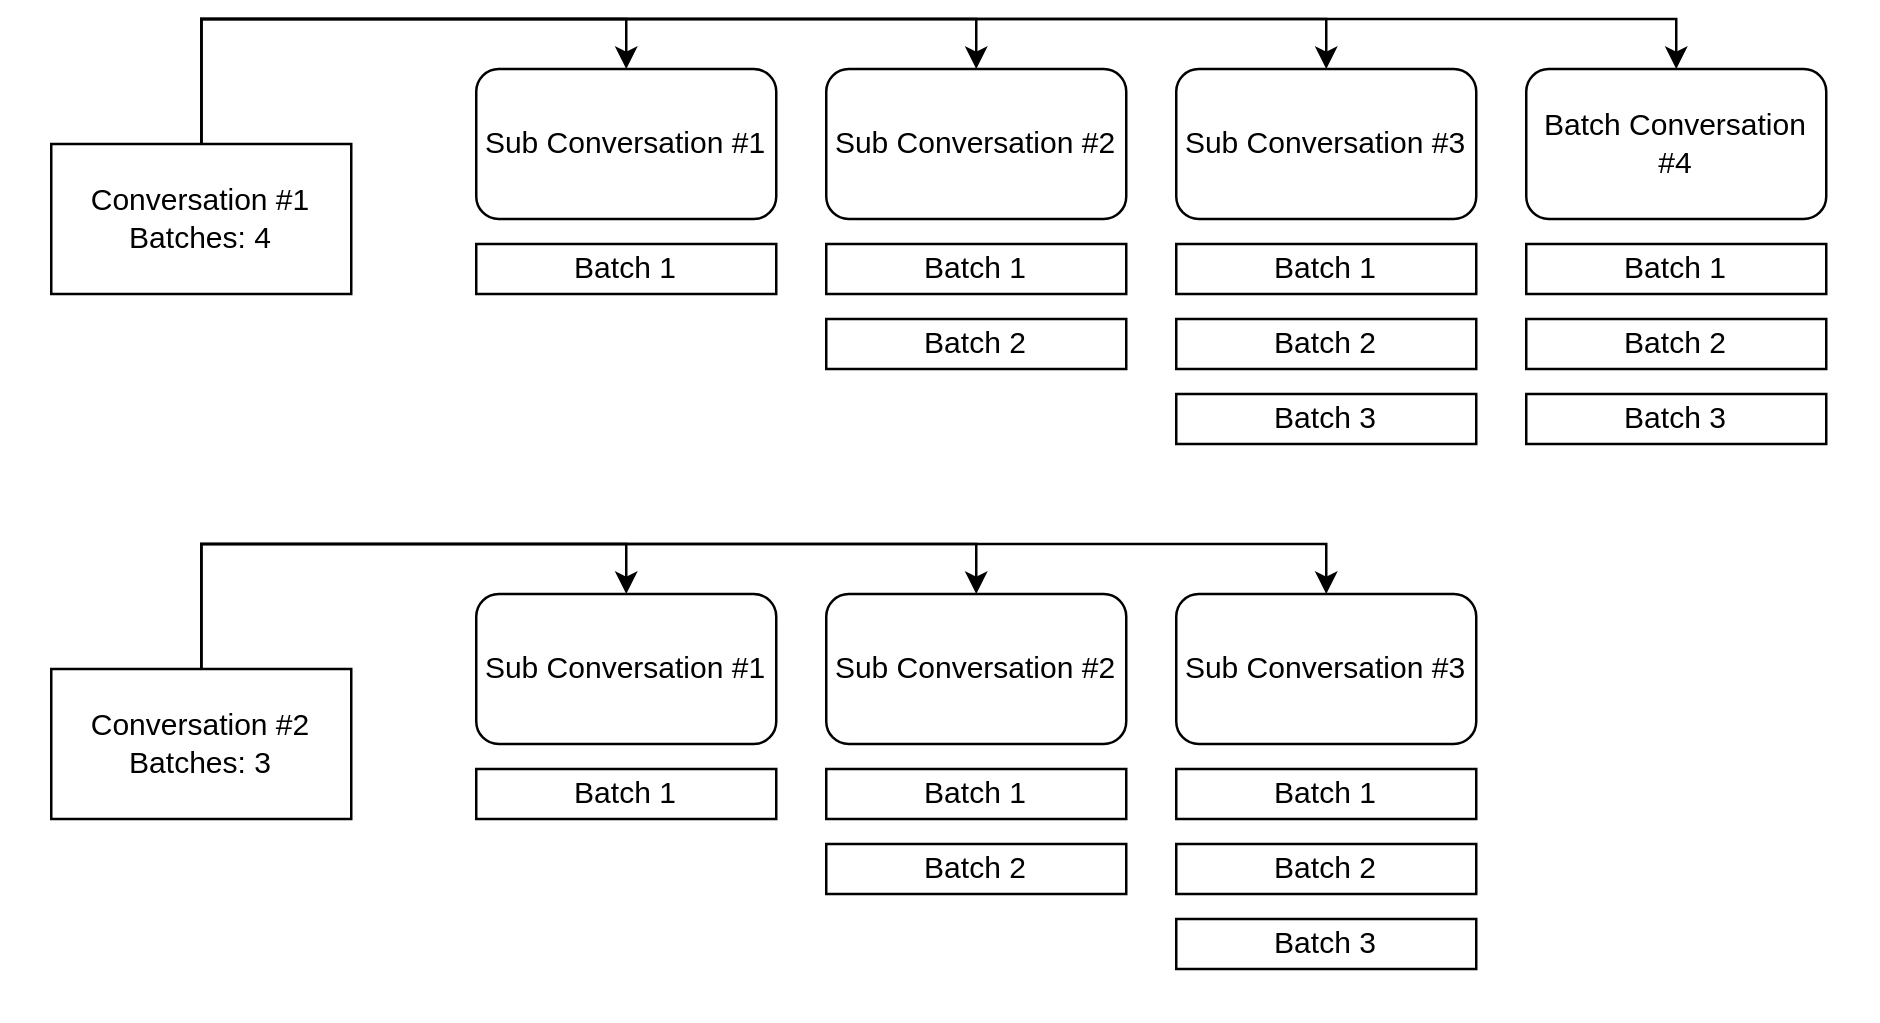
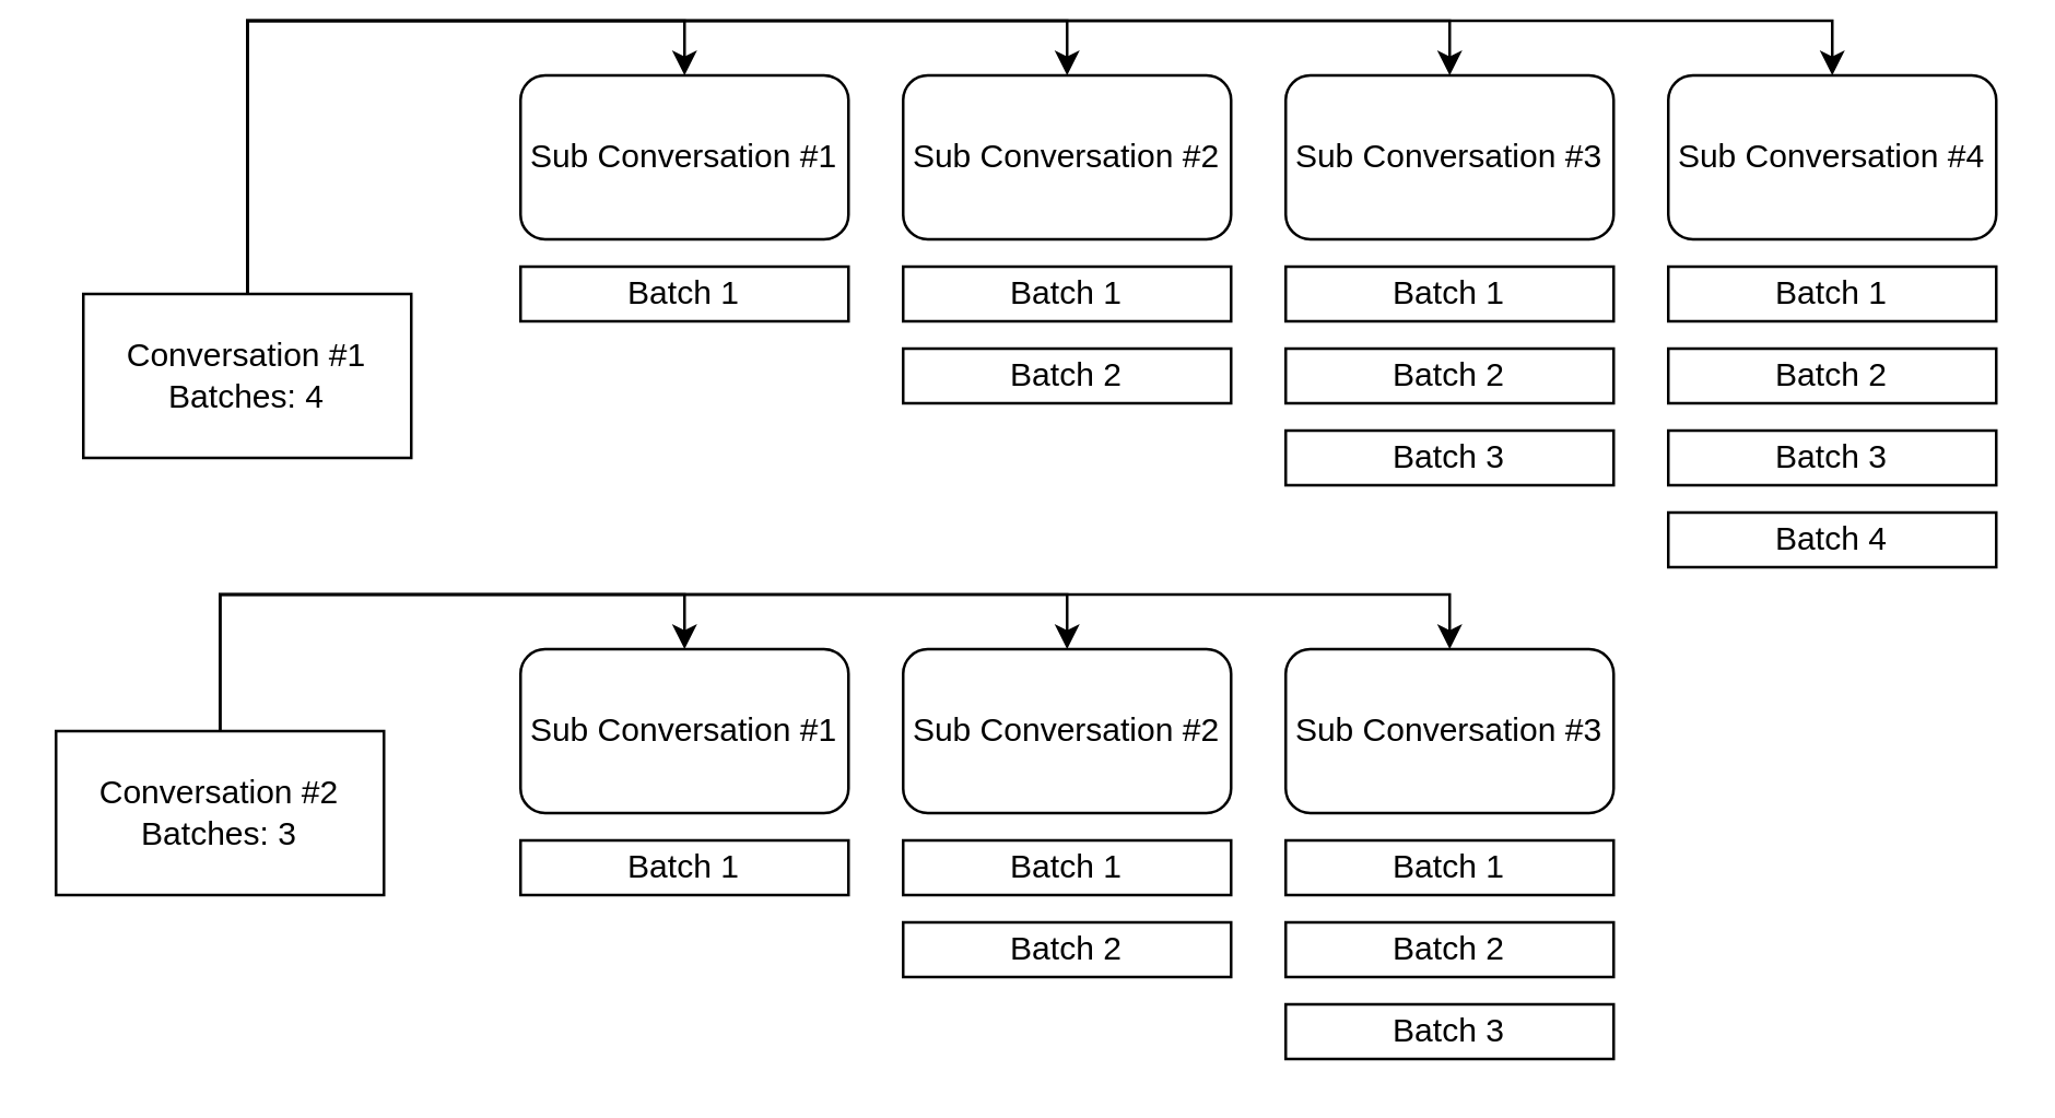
  <mxCell id="0" />
  <mxCell id="1" parent="0" />
  <mxCell id="2" style="edgeStyle=orthogonalEdgeStyle;rounded=0;orthogonalLoop=1;jettySize=auto;html=1;exitX=0.5;exitY=0;exitDx=0;exitDy=0;entryX=0.5;entryY=0;entryDx=0;entryDy=0;" edge="1" parent="1" source="6" target="11"><mxGeometry relative="1" as="geometry" /></mxCell>
  <mxCell id="3" style="edgeStyle=orthogonalEdgeStyle;rounded=0;orthogonalLoop=1;jettySize=auto;html=1;exitX=0.5;exitY=0;exitDx=0;exitDy=0;entryX=0.5;entryY=0;entryDx=0;entryDy=0;" edge="1" parent="1" source="6" target="13"><mxGeometry relative="1" as="geometry" /></mxCell>
  <mxCell id="4" style="edgeStyle=orthogonalEdgeStyle;rounded=0;orthogonalLoop=1;jettySize=auto;html=1;exitX=0.5;exitY=0;exitDx=0;exitDy=0;entryX=0.5;entryY=0;entryDx=0;entryDy=0;" edge="1" parent="1" source="6" target="16"><mxGeometry relative="1" as="geometry" /></mxCell>
  <mxCell id="5" style="edgeStyle=orthogonalEdgeStyle;rounded=0;orthogonalLoop=1;jettySize=auto;html=1;exitX=0.5;exitY=0;exitDx=0;exitDy=0;entryX=0.5;entryY=0;entryDx=0;entryDy=0;" edge="1" parent="1" source="6" target="20"><mxGeometry relative="1" as="geometry" /></mxCell>
- <mxCell id="6" value="Conversation #1&lt;br&gt;Batches: 4" style="rounded=0;whiteSpace=wrap;html=1;" vertex="1" parent="1"><mxGeometry x="20" y="50" width="120" height="60" as="geometry" /></mxCell>
+ <mxCell id="6" value="Conversation #1&lt;br&gt;Batches: 4" style="rounded=0;whiteSpace=wrap;html=1;" vertex="1" parent="1"><mxGeometry x="30" y="100" width="120" height="60" as="geometry" /></mxCell>
  <mxCell id="7" style="edgeStyle=orthogonalEdgeStyle;rounded=0;orthogonalLoop=1;jettySize=auto;html=1;exitX=0.5;exitY=0;exitDx=0;exitDy=0;entryX=0.5;entryY=0;entryDx=0;entryDy=0;" edge="1" parent="1" source="10" target="25"><mxGeometry relative="1" as="geometry" /></mxCell>
  <mxCell id="8" style="edgeStyle=orthogonalEdgeStyle;rounded=0;orthogonalLoop=1;jettySize=auto;html=1;exitX=0.5;exitY=0;exitDx=0;exitDy=0;entryX=0.5;entryY=0;entryDx=0;entryDy=0;" edge="1" parent="1" source="10" target="27"><mxGeometry relative="1" as="geometry" /></mxCell>
  <mxCell id="9" style="edgeStyle=orthogonalEdgeStyle;rounded=0;orthogonalLoop=1;jettySize=auto;html=1;exitX=0.5;exitY=0;exitDx=0;exitDy=0;entryX=0.5;entryY=0;entryDx=0;entryDy=0;" edge="1" parent="1" source="10" target="30"><mxGeometry relative="1" as="geometry" /></mxCell>
  <mxCell id="10" value="Conversation #2&lt;br&gt;Batches: 3" style="rounded=0;whiteSpace=wrap;html=1;" vertex="1" parent="1"><mxGeometry x="20" y="260" width="120" height="60" as="geometry" /></mxCell>
  <mxCell id="11" value="Sub Conversation #1" style="rounded=1;whiteSpace=wrap;html=1;" vertex="1" parent="1"><mxGeometry x="190" y="20" width="120" height="60" as="geometry" /></mxCell>
  <mxCell id="12" value="Batch 1" style="rounded=0;whiteSpace=wrap;html=1;" vertex="1" parent="1"><mxGeometry x="190" y="90" width="120" height="20" as="geometry" /></mxCell>
  <mxCell id="13" value="Sub Conversation #2" style="rounded=1;whiteSpace=wrap;html=1;" vertex="1" parent="1"><mxGeometry x="330" y="20" width="120" height="60" as="geometry" /></mxCell>
  <mxCell id="14" value="Batch 1" style="rounded=0;whiteSpace=wrap;html=1;" vertex="1" parent="1"><mxGeometry x="330" y="90" width="120" height="20" as="geometry" /></mxCell>
  <mxCell id="15" value="Batch 2" style="rounded=0;whiteSpace=wrap;html=1;" vertex="1" parent="1"><mxGeometry x="330" y="120" width="120" height="20" as="geometry" /></mxCell>
  <mxCell id="16" value="Sub Conversation #3" style="rounded=1;whiteSpace=wrap;html=1;" vertex="1" parent="1"><mxGeometry x="470" y="20" width="120" height="60" as="geometry" /></mxCell>
  <mxCell id="17" value="Batch 1" style="rounded=0;whiteSpace=wrap;html=1;" vertex="1" parent="1"><mxGeometry x="470" y="90" width="120" height="20" as="geometry" /></mxCell>
  <mxCell id="18" value="Batch 2" style="rounded=0;whiteSpace=wrap;html=1;" vertex="1" parent="1"><mxGeometry x="470" y="120" width="120" height="20" as="geometry" /></mxCell>
  <mxCell id="19" value="Batch 3" style="rounded=0;whiteSpace=wrap;html=1;" vertex="1" parent="1"><mxGeometry x="470" y="150" width="120" height="20" as="geometry" /></mxCell>
- <mxCell id="20" value="Batch Conversation #4" style="rounded=1;whiteSpace=wrap;html=1;" vertex="1" parent="1"><mxGeometry x="610" y="20" width="120" height="60" as="geometry" /></mxCell>
+ <mxCell id="20" value="Sub Conversation #4" style="rounded=1;whiteSpace=wrap;html=1;" vertex="1" parent="1"><mxGeometry x="610" y="20" width="120" height="60" as="geometry" /></mxCell>
  <mxCell id="21" value="Batch 1" style="rounded=0;whiteSpace=wrap;html=1;" vertex="1" parent="1"><mxGeometry x="610" y="90" width="120" height="20" as="geometry" /></mxCell>
  <mxCell id="22" value="Batch 2" style="rounded=0;whiteSpace=wrap;html=1;" vertex="1" parent="1"><mxGeometry x="610" y="120" width="120" height="20" as="geometry" /></mxCell>
  <mxCell id="23" value="Batch 3" style="rounded=0;whiteSpace=wrap;html=1;" vertex="1" parent="1"><mxGeometry x="610" y="150" width="120" height="20" as="geometry" /></mxCell>
+ <mxCell id="24" value="Batch 4" style="rounded=0;whiteSpace=wrap;html=1;" vertex="1" parent="1"><mxGeometry x="610" y="180" width="120" height="20" as="geometry" /></mxCell>
  <mxCell id="25" value="Sub Conversation #1" style="rounded=1;whiteSpace=wrap;html=1;" vertex="1" parent="1"><mxGeometry x="190" y="230" width="120" height="60" as="geometry" /></mxCell>
  <mxCell id="26" value="Batch 1" style="rounded=0;whiteSpace=wrap;html=1;" vertex="1" parent="1"><mxGeometry x="190" y="300" width="120" height="20" as="geometry" /></mxCell>
  <mxCell id="27" value="Sub Conversation #2" style="rounded=1;whiteSpace=wrap;html=1;" vertex="1" parent="1"><mxGeometry x="330" y="230" width="120" height="60" as="geometry" /></mxCell>
  <mxCell id="28" value="Batch 1" style="rounded=0;whiteSpace=wrap;html=1;" vertex="1" parent="1"><mxGeometry x="330" y="300" width="120" height="20" as="geometry" /></mxCell>
  <mxCell id="29" value="Batch 2" style="rounded=0;whiteSpace=wrap;html=1;" vertex="1" parent="1"><mxGeometry x="330" y="330" width="120" height="20" as="geometry" /></mxCell>
  <mxCell id="30" value="Sub Conversation #3" style="rounded=1;whiteSpace=wrap;html=1;" vertex="1" parent="1"><mxGeometry x="470" y="230" width="120" height="60" as="geometry" /></mxCell>
  <mxCell id="31" value="Batch 1" style="rounded=0;whiteSpace=wrap;html=1;" vertex="1" parent="1"><mxGeometry x="470" y="300" width="120" height="20" as="geometry" /></mxCell>
  <mxCell id="32" value="Batch 2" style="rounded=0;whiteSpace=wrap;html=1;" vertex="1" parent="1"><mxGeometry x="470" y="330" width="120" height="20" as="geometry" /></mxCell>
  <mxCell id="33" value="Batch 3" style="rounded=0;whiteSpace=wrap;html=1;" vertex="1" parent="1"><mxGeometry x="470" y="360" width="120" height="20" as="geometry" /></mxCell>
